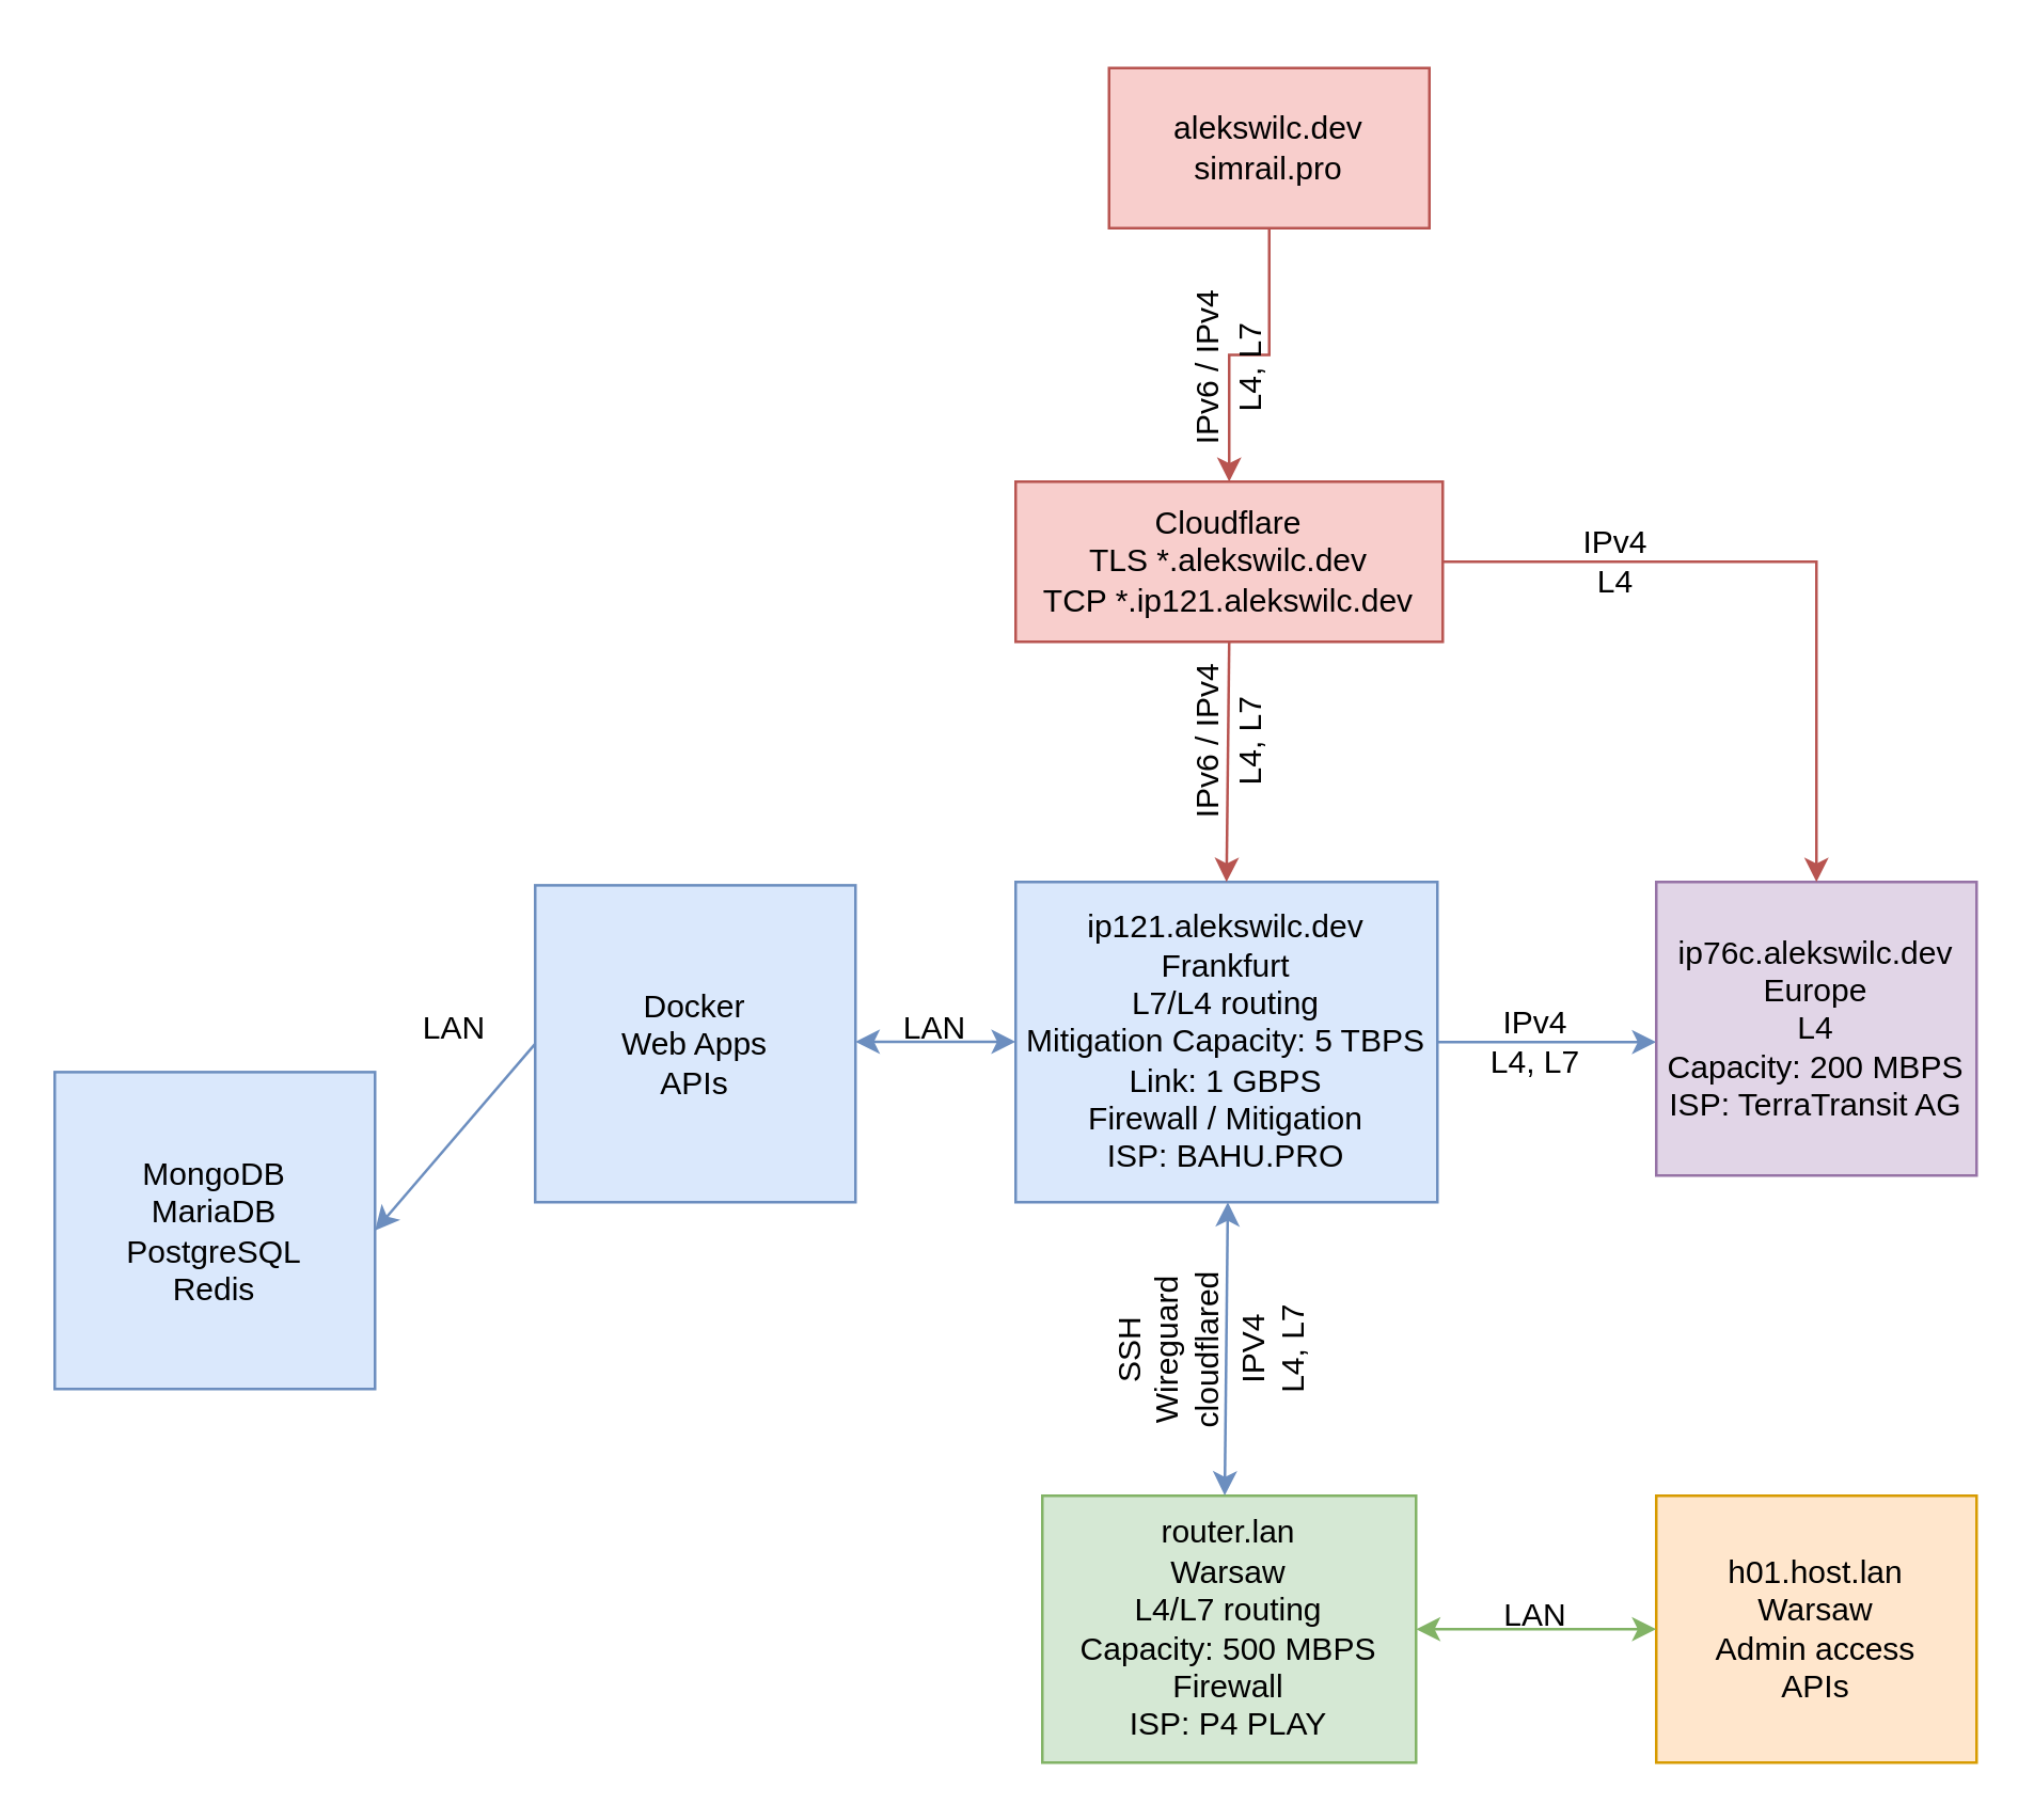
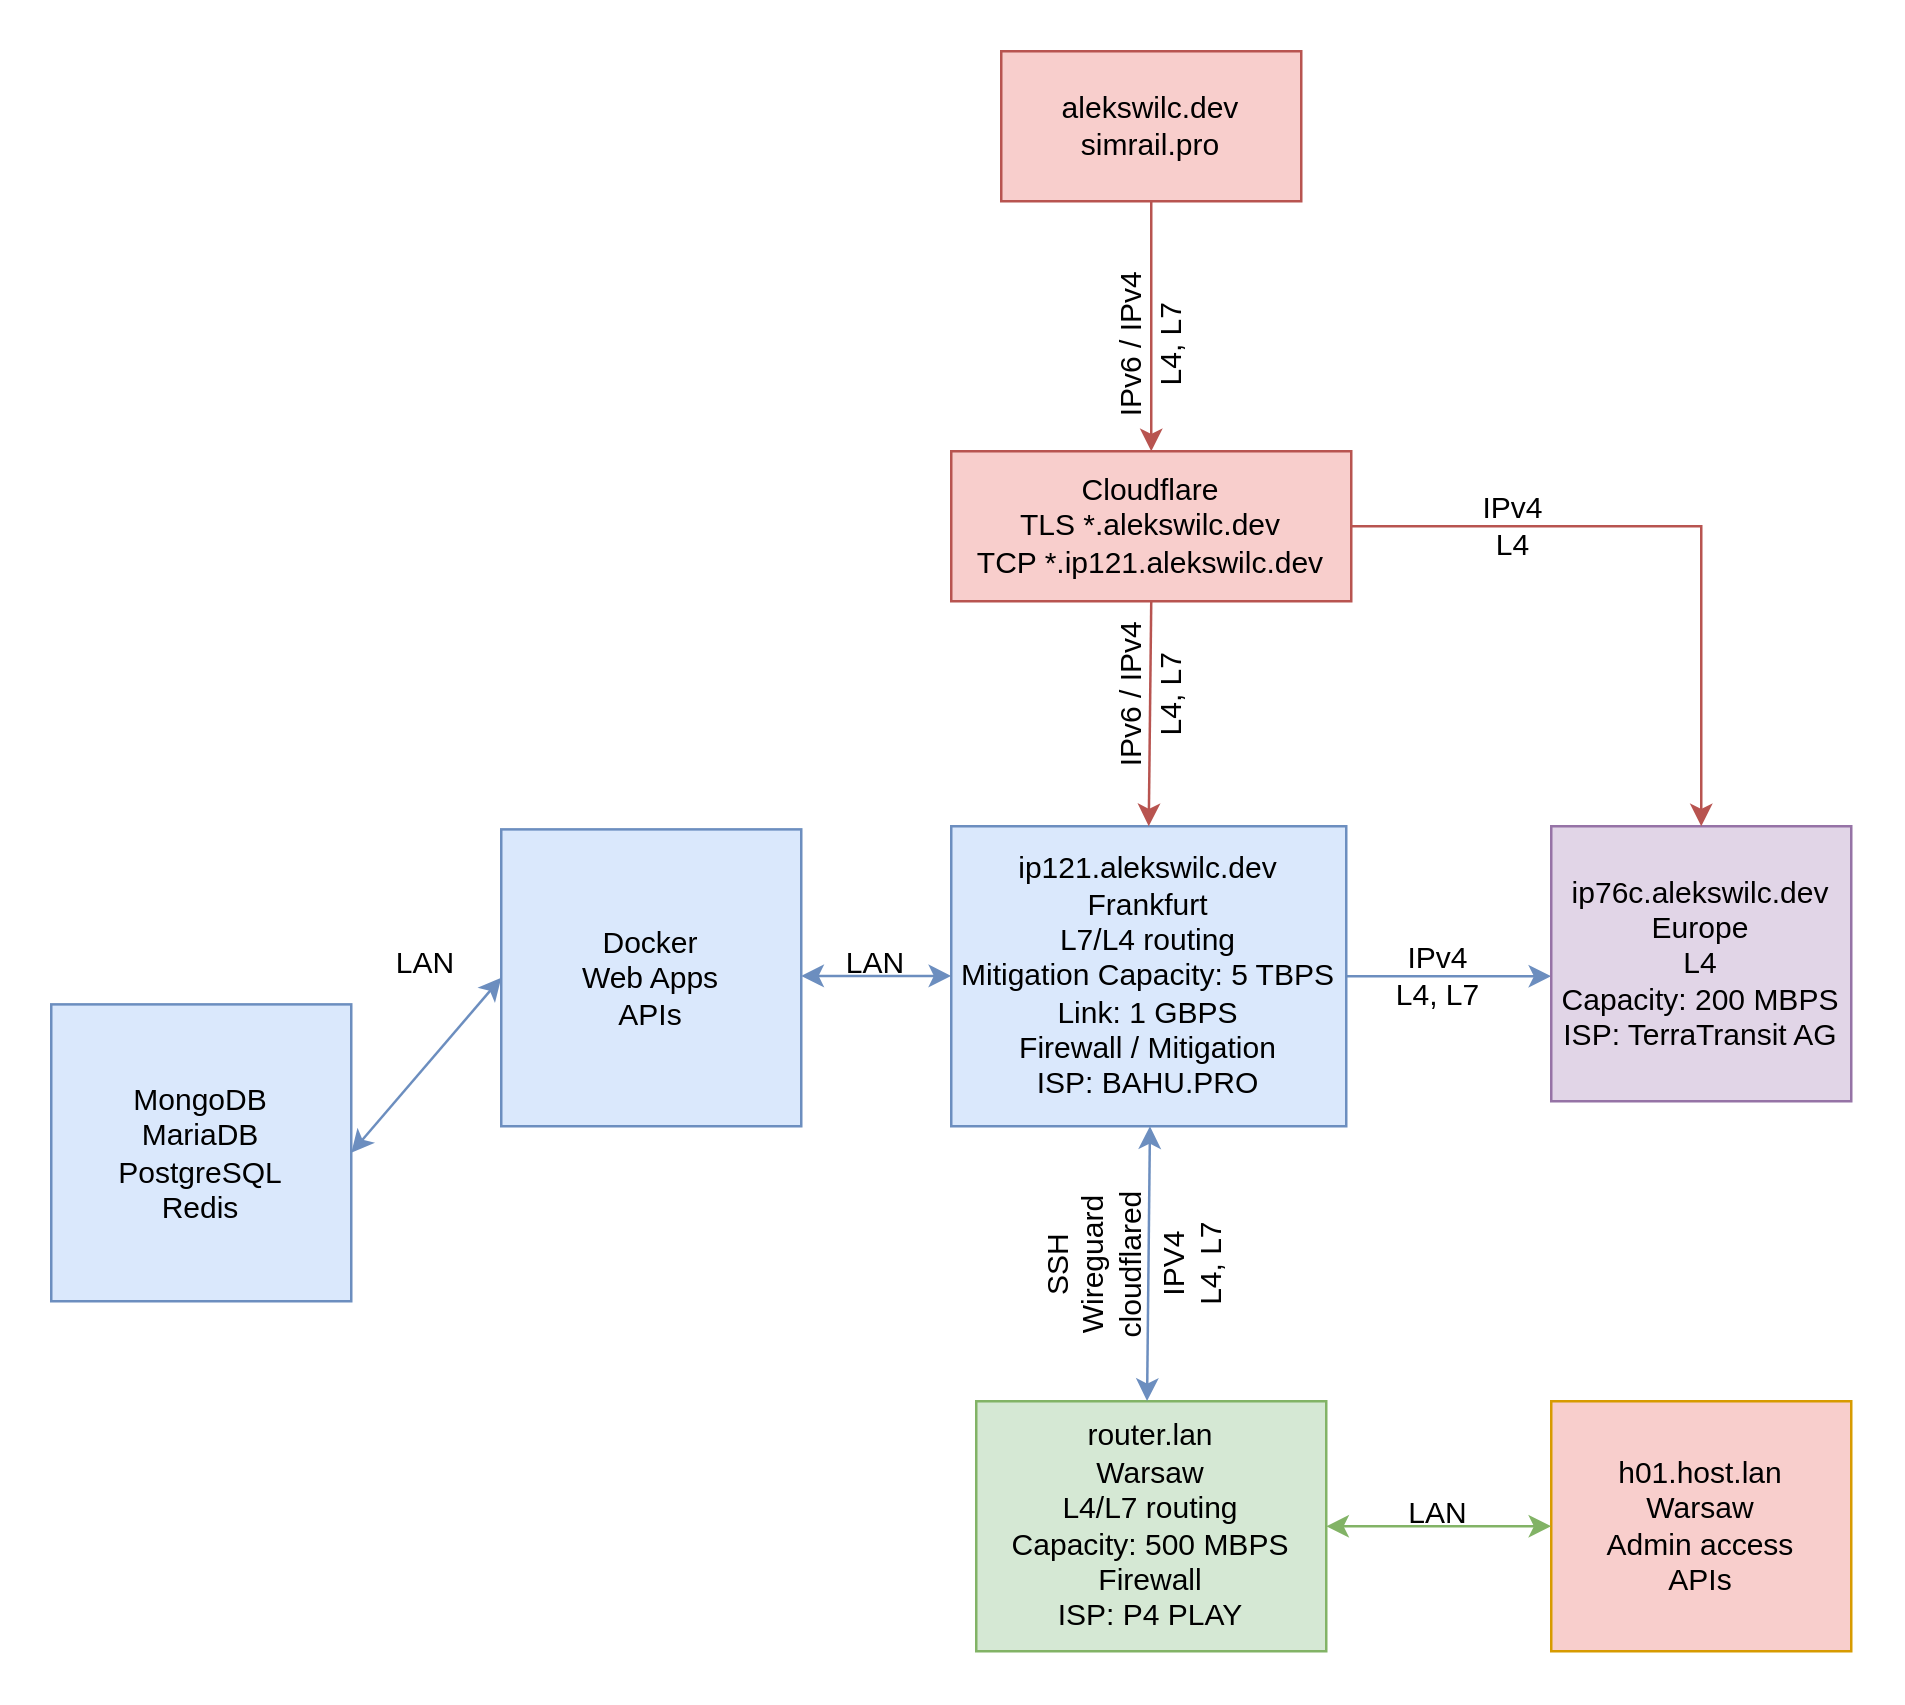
  <mxCell id="0" />
  <mxCell id="1" parent="0" />
  <mxCell id="2" style="edgeStyle=orthogonalEdgeStyle;rounded=0;orthogonalLoop=1;jettySize=auto;html=1;exitX=1;exitY=0.5;exitDx=0;exitDy=0;entryX=1;entryY=0.5;entryDx=0;entryDy=0;fillColor=#e1d5e7;strokeColor=#9673a6;" edge="1" parent="1" source="4" target="4"><mxGeometry relative="1" as="geometry"><mxPoint x="560" y="365.333" as="targetPoint" /><Array as="points" /></mxGeometry></mxCell>
  <mxCell id="3" style="edgeStyle=orthogonalEdgeStyle;rounded=0;orthogonalLoop=1;jettySize=auto;html=1;exitX=1;exitY=0.5;exitDx=0;exitDy=0;entryX=0;entryY=0.5;entryDx=0;entryDy=0;curved=0;strokeColor=#6c8ebf;fillColor=#dae8fc;" edge="1" parent="1"><mxGeometry relative="1" as="geometry"><mxPoint x="510" y="390" as="sourcePoint" /><mxPoint x="620" y="390" as="targetPoint" /><Array as="points"><mxPoint x="560" y="390" /><mxPoint x="560" y="390" /></Array></mxGeometry></mxCell>
  <mxCell id="4" value="ip121.alekswilc.dev&lt;br&gt;Frankfurt&lt;div&gt;L7/L4 routing&lt;br&gt;Mitigation Capacity: 5 TBPS&lt;br&gt;Link: 1 GBPS&lt;br&gt;Firewall / Mitigation&lt;br&gt;ISP: BAHU.PRO&lt;/div&gt;" style="rounded=0;whiteSpace=wrap;html=1;fillColor=#dae8fc;strokeColor=#6c8ebf;" vertex="1" parent="1"><mxGeometry x="380" y="330" width="158" height="120" as="geometry" /></mxCell>
  <mxCell id="5" style="edgeStyle=orthogonalEdgeStyle;rounded=0;orthogonalLoop=1;jettySize=auto;html=1;exitX=0.5;exitY=1;exitDx=0;exitDy=0;entryX=0.5;entryY=0;entryDx=0;entryDy=0;fillColor=#f8cecc;strokeColor=#b85450;" edge="1" parent="1" source="6" target="10"><mxGeometry relative="1" as="geometry" /></mxCell>
- <mxCell id="6" value="alekswilc.dev&lt;br&gt;simrail.pro" style="rounded=0;whiteSpace=wrap;html=1;fillColor=#f8cecc;strokeColor=#b85450;" vertex="1" parent="1"><mxGeometry x="415" y="25" width="120" height="60" as="geometry" /></mxCell>
+ <mxCell id="6" value="alekswilc.dev&lt;br&gt;simrail.pro" style="rounded=0;whiteSpace=wrap;html=1;fillColor=#f8cecc;strokeColor=#b85450;" vertex="1" parent="1"><mxGeometry x="400" y="20" width="120" height="60" as="geometry" /></mxCell>
  <mxCell id="7" value="IPv6 / IPv4" style="text;html=1;align=center;verticalAlign=middle;whiteSpace=wrap;rounded=0;rotation=-90;" vertex="1" parent="1"><mxGeometry x="417" y="130" width="70" height="15" as="geometry" /></mxCell>
  <mxCell id="8" value="ip76c.alekswilc.dev&lt;br&gt;Europe&lt;br&gt;L4&lt;div&gt;Capacity: 200 MBPS&lt;br&gt;ISP: TerraTransit AG&lt;/div&gt;" style="rounded=0;whiteSpace=wrap;html=1;fillColor=#e1d5e7;strokeColor=#9673a6;" vertex="1" parent="1"><mxGeometry x="620" y="330" width="120" height="110" as="geometry" /></mxCell>
  <mxCell id="9" style="edgeStyle=orthogonalEdgeStyle;rounded=0;orthogonalLoop=1;jettySize=auto;html=1;exitX=1;exitY=0.5;exitDx=0;exitDy=0;entryX=0.5;entryY=0;entryDx=0;entryDy=0;fillColor=#f8cecc;strokeColor=#b85450;" edge="1" parent="1" source="10" target="8"><mxGeometry relative="1" as="geometry" /></mxCell>
  <mxCell id="10" value="Cloudflare&lt;div&gt;TLS *.alekswilc.dev&lt;br&gt;TCP *.ip121.alekswilc.dev&lt;/div&gt;" style="rounded=0;whiteSpace=wrap;html=1;fillColor=#f8cecc;strokeColor=#b85450;" vertex="1" parent="1"><mxGeometry x="380" y="180" width="160" height="60" as="geometry" /></mxCell>
  <mxCell id="11" value="IPv4&lt;div&gt;L4&lt;/div&gt;" style="text;html=1;align=center;verticalAlign=middle;whiteSpace=wrap;rounded=0;rotation=0;" vertex="1" parent="1"><mxGeometry x="570" y="190" width="70" height="40" as="geometry" /></mxCell>
  <mxCell id="12" value="L4, L7" style="text;html=1;align=center;verticalAlign=middle;whiteSpace=wrap;rounded=0;rotation=-90;" vertex="1" parent="1"><mxGeometry x="433" y="130" width="70" height="15" as="geometry" /></mxCell>
  <mxCell id="13" value="IPv6 / IPv4" style="text;html=1;align=center;verticalAlign=middle;whiteSpace=wrap;rounded=0;rotation=-90;" vertex="1" parent="1"><mxGeometry x="417" y="270" width="70" height="15" as="geometry" /></mxCell>
  <mxCell id="14" value="L4, L7" style="text;html=1;align=center;verticalAlign=middle;whiteSpace=wrap;rounded=0;rotation=-90;" vertex="1" parent="1"><mxGeometry x="433" y="270" width="70" height="15" as="geometry" /></mxCell>
  <mxCell id="15" value="LAN" style="text;html=1;align=center;verticalAlign=middle;whiteSpace=wrap;rounded=0;rotation=0;" vertex="1" parent="1"><mxGeometry x="140" y="375" width="60" height="20" as="geometry" /></mxCell>
  <mxCell id="16" value="MongoDB&lt;br&gt;MariaDB&lt;br&gt;&lt;div&gt;PostgreSQL&lt;br&gt;Redis&lt;/div&gt;" style="rounded=0;whiteSpace=wrap;html=1;fillColor=#dae8fc;strokeColor=#6c8ebf;" vertex="1" parent="1"><mxGeometry x="20" y="401.25" width="120" height="118.75" as="geometry" /></mxCell>
  <mxCell id="17" value="Docker&lt;br&gt;Web Apps&lt;br&gt;APIs" style="rounded=0;whiteSpace=wrap;html=1;fillColor=#dae8fc;strokeColor=#6c8ebf;" vertex="1" parent="1"><mxGeometry x="200" y="331.25" width="120" height="118.75" as="geometry" /></mxCell>
- <mxCell id="18" value="" style="endArrow=none;startArrow=classic;html=1;rounded=0;exitX=1;exitY=0.5;exitDx=0;exitDy=0;entryX=0;entryY=0.5;entryDx=0;entryDy=0;fillColor=#dae8fc;strokeColor=#6c8ebf;" edge="1" parent="1" source="16" target="17"><mxGeometry width="50" height="50" relative="1" as="geometry"><mxPoint x="530" y="410" as="sourcePoint" /><mxPoint x="580" y="360" as="targetPoint" /><Array as="points" /></mxGeometry></mxCell>
+ <mxCell id="18" value="" style="endArrow=classic;startArrow=classic;html=1;rounded=0;exitX=1;exitY=0.5;exitDx=0;exitDy=0;entryX=0;entryY=0.5;entryDx=0;entryDy=0;fillColor=#dae8fc;strokeColor=#6c8ebf;" edge="1" parent="1" source="16" target="17"><mxGeometry width="50" height="50" relative="1" as="geometry"><mxPoint x="530" y="410" as="sourcePoint" /><mxPoint x="580" y="360" as="targetPoint" /><Array as="points" /></mxGeometry></mxCell>
  <mxCell id="19" value="LAN" style="text;html=1;align=center;verticalAlign=middle;whiteSpace=wrap;rounded=0;rotation=0;" vertex="1" parent="1"><mxGeometry x="320" y="375" width="60" height="20" as="geometry" /></mxCell>
  <mxCell id="20" value="" style="endArrow=classic;startArrow=classic;html=1;rounded=0;exitX=1;exitY=0.5;exitDx=0;exitDy=0;entryX=0;entryY=0.5;entryDx=0;entryDy=0;fillColor=#dae8fc;strokeColor=#6c8ebf;" edge="1" parent="1"><mxGeometry width="50" height="50" relative="1" as="geometry"><mxPoint x="320" y="389.86" as="sourcePoint" /><mxPoint x="380" y="389.86" as="targetPoint" /><Array as="points"><mxPoint x="350" y="389.86" /></Array></mxGeometry></mxCell>
  <mxCell id="21" value="" style="endArrow=classic;html=1;rounded=0;exitX=0.5;exitY=1;exitDx=0;exitDy=0;entryX=0.5;entryY=0;entryDx=0;entryDy=0;fillColor=#f8cecc;strokeColor=#b85450;" edge="1" parent="1" source="10" target="4"><mxGeometry width="50" height="50" relative="1" as="geometry"><mxPoint x="510" y="300" as="sourcePoint" /><mxPoint x="560" y="250" as="targetPoint" /></mxGeometry></mxCell>
  <mxCell id="22" value="IPv4&lt;br&gt;L4, L7" style="text;html=1;align=center;verticalAlign=middle;whiteSpace=wrap;rounded=0;rotation=0;" vertex="1" parent="1"><mxGeometry x="540" y="380" width="70" height="20" as="geometry" /></mxCell>
- <mxCell id="23" value="h01.host.lan&lt;br&gt;Warsaw&lt;br&gt;Admin access&lt;br&gt;APIs" style="rounded=0;whiteSpace=wrap;html=1;fillColor=#ffe6cc;strokeColor=#d79b00;" vertex="1" parent="1"><mxGeometry x="620" y="560" width="120" height="100" as="geometry" /></mxCell>
+ <mxCell id="23" value="h01.host.lan&lt;br&gt;Warsaw&lt;br&gt;Admin access&lt;br&gt;APIs" style="rounded=0;whiteSpace=wrap;html=1;fillColor=#f8cecc;strokeColor=#d79b00;" vertex="1" parent="1"><mxGeometry x="620" y="560" width="120" height="100" as="geometry" /></mxCell>
  <mxCell id="24" value="router.lan&lt;br&gt;Warsaw&lt;br&gt;L4/L7 routing&lt;br&gt;Capacity: 500 MBPS&lt;br&gt;Firewall&lt;br&gt;ISP: P4 PLAY" style="rounded=0;whiteSpace=wrap;html=1;fillColor=#d5e8d4;strokeColor=#82b366;" vertex="1" parent="1"><mxGeometry x="390" y="560" width="140" height="100" as="geometry" /></mxCell>
  <mxCell id="25" value="" style="endArrow=classic;startArrow=classic;html=1;rounded=0;entryX=0.512;entryY=1.023;entryDx=0;entryDy=0;fillColor=#dae8fc;strokeColor=#6c8ebf;entryPerimeter=0;exitX=0.488;exitY=-0.001;exitDx=0;exitDy=0;exitPerimeter=0;" edge="1" parent="1" source="24"><mxGeometry width="50" height="50" relative="1" as="geometry"><mxPoint x="458.519" y="555.99" as="sourcePoint" /><mxPoint x="459.486" y="450" as="targetPoint" /></mxGeometry></mxCell>
  <mxCell id="26" value="SSH&lt;br&gt;Wireguard&lt;br&gt;cloudflared" style="text;html=1;align=center;verticalAlign=middle;whiteSpace=wrap;rounded=0;rotation=-90;" vertex="1" parent="1"><mxGeometry x="417" y="499.38" width="40" height="12.5" as="geometry" /></mxCell>
  <mxCell id="27" value="" style="endArrow=classic;startArrow=classic;html=1;rounded=0;exitX=1;exitY=0.5;exitDx=0;exitDy=0;entryX=0;entryY=0.5;entryDx=0;entryDy=0;fillColor=#d5e8d4;strokeColor=#82b366;" edge="1" parent="1" source="24" target="23"><mxGeometry width="50" height="50" relative="1" as="geometry"><mxPoint x="520" y="600" as="sourcePoint" /><mxPoint x="570" y="550" as="targetPoint" /></mxGeometry></mxCell>
  <mxCell id="28" value="LAN" style="text;html=1;align=center;verticalAlign=middle;whiteSpace=wrap;rounded=0;rotation=0;" vertex="1" parent="1"><mxGeometry x="545" y="590" width="60" height="30" as="geometry" /></mxCell>
  <mxCell id="29" value="IPV4&lt;br&gt;L4, L7" style="text;html=1;align=center;verticalAlign=middle;whiteSpace=wrap;rounded=0;rotation=-90;" vertex="1" parent="1"><mxGeometry x="441.7" y="490" width="68.87" height="31.25" as="geometry" /></mxCell>
